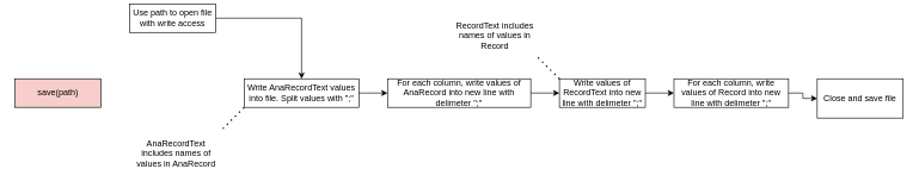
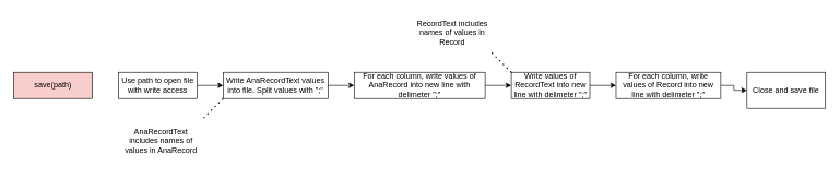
  <mxCell id="0" />
  <mxCell id="1" parent="0" />
  <mxCell id="2" value="save(path)" style="rounded=0;whiteSpace=wrap;html=1;fillColor=#f8cecc;" vertex="1" parent="1"><mxGeometry x="20" y="110" width="120" height="40" as="geometry" /></mxCell>
  <mxCell id="3" style="edgeStyle=orthogonalEdgeStyle;rounded=0;orthogonalLoop=1;jettySize=auto;html=1;" edge="1" parent="1" source="4" target="6"><mxGeometry relative="1" as="geometry" /></mxCell>
- <mxCell id="4" value="Use path to open file with write access" style="rounded=0;whiteSpace=wrap;html=1;" vertex="1" parent="1"><mxGeometry x="180" y="5" width="120" height="40" as="geometry" /></mxCell>
+ <mxCell id="4" value="Use path to open file with write access" style="rounded=0;whiteSpace=wrap;html=1;" vertex="1" parent="1"><mxGeometry x="180" y="110" width="120" height="40" as="geometry" /></mxCell>
  <mxCell id="5" style="edgeStyle=orthogonalEdgeStyle;rounded=0;orthogonalLoop=1;jettySize=auto;html=1;entryX=0;entryY=0.5;entryDx=0;entryDy=0;" edge="1" parent="1" source="6" target="10"><mxGeometry relative="1" as="geometry" /></mxCell>
  <mxCell id="6" value="Write AnaRecordText values into file. Split values with &quot;;&quot;" style="rounded=0;whiteSpace=wrap;html=1;" vertex="1" parent="1"><mxGeometry x="340" y="110" width="160" height="40" as="geometry" /></mxCell>
  <mxCell id="7" value="AnaRecordText includes names of values in AnaRecord" style="text;html=1;strokeColor=none;fillColor=none;align=center;verticalAlign=middle;whiteSpace=wrap;rounded=0;" vertex="1" parent="1"><mxGeometry x="180" y="180" width="130" height="70" as="geometry" /></mxCell>
  <mxCell id="8" value="" style="endArrow=none;dashed=1;html=1;dashPattern=1 3;strokeWidth=2;entryX=0;entryY=1;entryDx=0;entryDy=0;exitX=1;exitY=0;exitDx=0;exitDy=0;" edge="1" parent="1" source="7" target="6"><mxGeometry width="50" height="50" relative="1" as="geometry"><mxPoint x="190" y="240" as="sourcePoint" /><mxPoint x="240" y="190" as="targetPoint" /></mxGeometry></mxCell>
  <mxCell id="9" style="edgeStyle=orthogonalEdgeStyle;rounded=0;orthogonalLoop=1;jettySize=auto;html=1;entryX=0;entryY=0.5;entryDx=0;entryDy=0;" edge="1" parent="1" source="10" target="12"><mxGeometry relative="1" as="geometry" /></mxCell>
  <mxCell id="10" value="For each column, write values of AnaRecord into new line with delimeter &quot;;&quot;" style="rounded=0;whiteSpace=wrap;html=1;" vertex="1" parent="1"><mxGeometry x="540" y="110" width="200" height="40" as="geometry" /></mxCell>
  <mxCell id="11" style="edgeStyle=orthogonalEdgeStyle;rounded=0;orthogonalLoop=1;jettySize=auto;html=1;entryX=0;entryY=0.5;entryDx=0;entryDy=0;" edge="1" parent="1" source="12" target="16"><mxGeometry relative="1" as="geometry" /></mxCell>
  <mxCell id="12" value="Write values of RecordText into new line with delimeter &quot;;&quot;" style="rounded=0;whiteSpace=wrap;html=1;" vertex="1" parent="1"><mxGeometry x="780" y="110" width="120" height="40" as="geometry" /></mxCell>
  <mxCell id="13" value="RecordText includes names of values in Record" style="text;html=1;strokeColor=none;fillColor=none;align=center;verticalAlign=middle;whiteSpace=wrap;rounded=0;" vertex="1" parent="1"><mxGeometry x="630" y="20" width="120" height="60" as="geometry" /></mxCell>
  <mxCell id="14" value="" style="endArrow=none;dashed=1;html=1;dashPattern=1 3;strokeWidth=2;exitX=0;exitY=0;exitDx=0;exitDy=0;entryX=1;entryY=1;entryDx=0;entryDy=0;" edge="1" parent="1" source="12" target="13"><mxGeometry width="50" height="50" relative="1" as="geometry"><mxPoint x="730" y="60" as="sourcePoint" /><mxPoint x="780" y="10" as="targetPoint" /></mxGeometry></mxCell>
  <mxCell id="15" style="edgeStyle=orthogonalEdgeStyle;rounded=0;orthogonalLoop=1;jettySize=auto;html=1;entryX=0;entryY=0.5;entryDx=0;entryDy=0;" edge="1" parent="1" source="16" target="17"><mxGeometry relative="1" as="geometry" /></mxCell>
  <mxCell id="16" value="For each column, write values of Record into new line with delimeter &quot;;&quot;" style="rounded=0;whiteSpace=wrap;html=1;" vertex="1" parent="1"><mxGeometry x="940" y="110" width="160" height="40" as="geometry" /></mxCell>
  <mxCell id="17" value="Close and save file" style="rounded=0;whiteSpace=wrap;html=1;" vertex="1" parent="1"><mxGeometry x="1140" y="110" width="120" height="55" as="geometry" /></mxCell>
